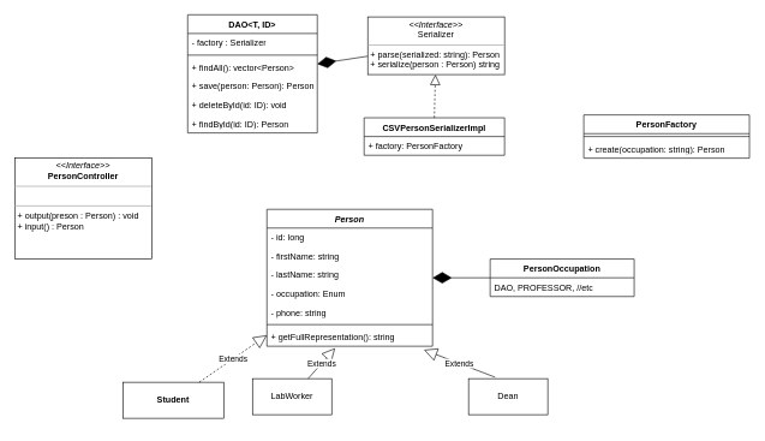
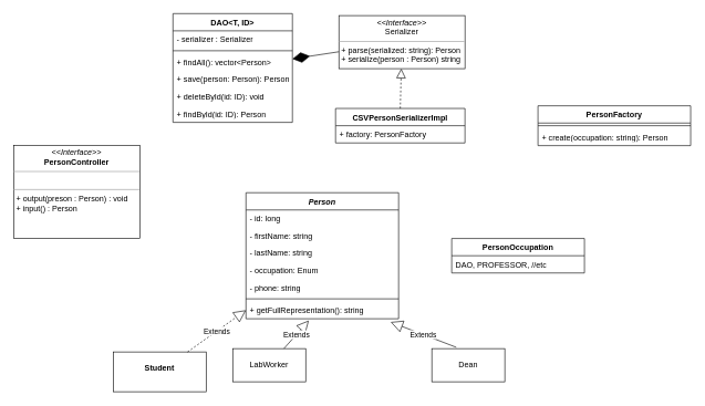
  <mxCell id="0" />
  <mxCell id="1" parent="0" />
  <mxCell id="2" value="&lt;i&gt;Person&lt;/i&gt;" style="swimlane;fontStyle=1;align=center;verticalAlign=top;childLayout=stackLayout;horizontal=1;startSize=26;horizontalStack=0;resizeParent=1;resizeParentMax=0;resizeLast=0;collapsible=1;marginBottom=0;whiteSpace=wrap;html=1;" parent="1" vertex="1"><mxGeometry x="370" y="290" width="230" height="190" as="geometry" /></mxCell>
  <mxCell id="3" value="- id: long" style="text;strokeColor=none;fillColor=none;align=left;verticalAlign=top;spacingLeft=4;spacingRight=4;overflow=hidden;rotatable=0;points=[[0,0.5],[1,0.5]];portConstraint=eastwest;whiteSpace=wrap;html=1;" parent="2" vertex="1"><mxGeometry y="26" width="230" height="26" as="geometry" /></mxCell>
  <mxCell id="4" value="- firstName: string" style="text;strokeColor=none;fillColor=none;align=left;verticalAlign=top;spacingLeft=4;spacingRight=4;overflow=hidden;rotatable=0;points=[[0,0.5],[1,0.5]];portConstraint=eastwest;whiteSpace=wrap;html=1;" parent="2" vertex="1"><mxGeometry y="52" width="230" height="26" as="geometry" /></mxCell>
  <mxCell id="5" value="- lastName: string" style="text;strokeColor=none;fillColor=none;align=left;verticalAlign=top;spacingLeft=4;spacingRight=4;overflow=hidden;rotatable=0;points=[[0,0.5],[1,0.5]];portConstraint=eastwest;whiteSpace=wrap;html=1;" parent="2" vertex="1"><mxGeometry y="78" width="230" height="26" as="geometry" /></mxCell>
  <mxCell id="6" value="- occupation: Enum" style="text;strokeColor=none;fillColor=none;align=left;verticalAlign=top;spacingLeft=4;spacingRight=4;overflow=hidden;rotatable=0;points=[[0,0.5],[1,0.5]];portConstraint=eastwest;whiteSpace=wrap;html=1;" parent="2" vertex="1"><mxGeometry y="104" width="230" height="26" as="geometry" /></mxCell>
  <mxCell id="7" value="- phone: string" style="text;strokeColor=none;fillColor=none;align=left;verticalAlign=top;spacingLeft=4;spacingRight=4;overflow=hidden;rotatable=0;points=[[0,0.5],[1,0.5]];portConstraint=eastwest;whiteSpace=wrap;html=1;" parent="2" vertex="1"><mxGeometry y="130" width="230" height="26" as="geometry" /></mxCell>
  <mxCell id="8" value="" style="line;strokeWidth=1;fillColor=none;align=left;verticalAlign=middle;spacingTop=-1;spacingLeft=3;spacingRight=3;rotatable=0;labelPosition=right;points=[];portConstraint=eastwest;strokeColor=inherit;" parent="2" vertex="1"><mxGeometry y="156" width="230" height="8" as="geometry" /></mxCell>
  <mxCell id="9" value="+ getFullRepresentation(): string" style="text;strokeColor=none;fillColor=none;align=left;verticalAlign=top;spacingLeft=4;spacingRight=4;overflow=hidden;rotatable=0;points=[[0,0.5],[1,0.5]];portConstraint=eastwest;whiteSpace=wrap;html=1;" parent="2" vertex="1"><mxGeometry y="164" width="230" height="26" as="geometry" /></mxCell>
  <mxCell id="10" value="&lt;p style=&quot;margin:0px;margin-top:4px;text-align:center;&quot;&gt;&lt;i&gt;&amp;lt;&amp;lt;Interface&amp;gt;&amp;gt;&lt;/i&gt;&lt;br&gt;Serializer&lt;/p&gt;&lt;hr size=&quot;1&quot;&gt;&lt;p style=&quot;margin:0px;margin-left:4px;&quot;&gt;+ parse(serialized: string): Person&lt;/p&gt;&lt;p style=&quot;margin:0px;margin-left:4px;&quot;&gt;+ serialize(person : Person) string&lt;/p&gt;" style="verticalAlign=top;align=left;overflow=fill;fontSize=12;fontFamily=Helvetica;html=1;whiteSpace=wrap;" parent="1" vertex="1"><mxGeometry x="510" y="23" width="190" height="80" as="geometry" /></mxCell>
  <mxCell id="11" value="DAO&amp;lt;T, ID&amp;gt;" style="swimlane;fontStyle=1;align=center;verticalAlign=top;childLayout=stackLayout;horizontal=1;startSize=26;horizontalStack=0;resizeParent=1;resizeParentMax=0;resizeLast=0;collapsible=1;marginBottom=0;whiteSpace=wrap;html=1;" parent="1" vertex="1"><mxGeometry x="260" y="20" width="180" height="164" as="geometry" /></mxCell>
- <mxCell id="12" value="- factory : Serializer" style="text;strokeColor=none;fillColor=none;align=left;verticalAlign=top;spacingLeft=4;spacingRight=4;overflow=hidden;rotatable=0;points=[[0,0.5],[1,0.5]];portConstraint=eastwest;whiteSpace=wrap;html=1;" parent="11" vertex="1"><mxGeometry y="26" width="180" height="26" as="geometry" /></mxCell>
+ <mxCell id="12" value="- serializer : Serializer" style="text;strokeColor=none;fillColor=none;align=left;verticalAlign=top;spacingLeft=4;spacingRight=4;overflow=hidden;rotatable=0;points=[[0,0.5],[1,0.5]];portConstraint=eastwest;whiteSpace=wrap;html=1;" parent="11" vertex="1"><mxGeometry y="26" width="180" height="26" as="geometry" /></mxCell>
  <mxCell id="13" value="" style="line;strokeWidth=1;fillColor=none;align=left;verticalAlign=middle;spacingTop=-1;spacingLeft=3;spacingRight=3;rotatable=0;labelPosition=right;points=[];portConstraint=eastwest;strokeColor=inherit;" parent="11" vertex="1"><mxGeometry y="52" width="180" height="8" as="geometry" /></mxCell>
  <mxCell id="14" value="+ findAll(): vector&amp;lt;Person&amp;gt;" style="text;strokeColor=none;fillColor=none;align=left;verticalAlign=top;spacingLeft=4;spacingRight=4;overflow=hidden;rotatable=0;points=[[0,0.5],[1,0.5]];portConstraint=eastwest;whiteSpace=wrap;html=1;" parent="11" vertex="1"><mxGeometry y="60" width="180" height="26" as="geometry" /></mxCell>
  <mxCell id="15" value="+ save(person: Person): Person" style="text;strokeColor=none;fillColor=none;align=left;verticalAlign=top;spacingLeft=4;spacingRight=4;overflow=hidden;rotatable=0;points=[[0,0.5],[1,0.5]];portConstraint=eastwest;whiteSpace=wrap;html=1;" parent="11" vertex="1"><mxGeometry y="86" width="180" height="26" as="geometry" /></mxCell>
  <mxCell id="16" value="+ deleteById(id: ID): void" style="text;strokeColor=none;fillColor=none;align=left;verticalAlign=top;spacingLeft=4;spacingRight=4;overflow=hidden;rotatable=0;points=[[0,0.5],[1,0.5]];portConstraint=eastwest;whiteSpace=wrap;html=1;" parent="11" vertex="1"><mxGeometry y="112" width="180" height="26" as="geometry" /></mxCell>
  <mxCell id="17" value="+ findById(id: ID): Person" style="text;strokeColor=none;fillColor=none;align=left;verticalAlign=top;spacingLeft=4;spacingRight=4;overflow=hidden;rotatable=0;points=[[0,0.5],[1,0.5]];portConstraint=eastwest;whiteSpace=wrap;html=1;" parent="11" vertex="1"><mxGeometry y="138" width="180" height="26" as="geometry" /></mxCell>
  <mxCell id="18" value="" style="endArrow=diamondThin;endFill=1;endSize=24;html=1;rounded=0;" parent="1" source="10" target="11" edge="1"><mxGeometry width="160" relative="1" as="geometry"><mxPoint x="380" y="160" as="sourcePoint" /><mxPoint x="540" y="160" as="targetPoint" /></mxGeometry></mxCell>
- <mxCell id="19" value="&lt;p style=&quot;margin:0px;margin-top:4px;text-align:center;&quot;&gt;&lt;br&gt;&lt;b&gt;Student&lt;/b&gt;&lt;/p&gt;" style="verticalAlign=top;align=left;overflow=fill;fontSize=12;fontFamily=Helvetica;html=1;whiteSpace=wrap;" parent="1" vertex="1"><mxGeometry x="170" y="530" width="140" height="50" as="geometry" /></mxCell>
+ <mxCell id="19" value="&lt;p style=&quot;margin:0px;margin-top:4px;text-align:center;&quot;&gt;&lt;br&gt;&lt;b&gt;Student&lt;/b&gt;&lt;/p&gt;" style="verticalAlign=top;align=left;overflow=fill;fontSize=12;fontFamily=Helvetica;html=1;whiteSpace=wrap;" parent="1" vertex="1"><mxGeometry x="170" y="530" width="140" height="60" as="geometry" /></mxCell>
  <mxCell id="20" value="Extends" style="endArrow=block;endSize=16;endFill=0;html=1;rounded=0;dashed=1;" parent="1" source="19" target="2" edge="1"><mxGeometry width="160" relative="1" as="geometry"><mxPoint x="420" y="640" as="sourcePoint" /><mxPoint x="580" y="640" as="targetPoint" /></mxGeometry></mxCell>
  <mxCell id="21" value="&lt;p style=&quot;margin:0px;margin-top:4px;text-align:center;&quot;&gt;&lt;i&gt;&amp;lt;&amp;lt;Interface&amp;gt;&amp;gt;&lt;/i&gt;&lt;br&gt;&lt;b&gt;PersonController&lt;/b&gt;&lt;/p&gt;&lt;hr size=&quot;1&quot;&gt;&lt;p style=&quot;margin:0px;margin-left:4px;&quot;&gt;&lt;br&gt;&lt;/p&gt;&lt;hr size=&quot;1&quot;&gt;&lt;p style=&quot;margin:0px;margin-left:4px;&quot;&gt;+ output(preson : Person) : void&lt;/p&gt;&lt;p style=&quot;margin:0px;margin-left:4px;&quot;&gt;+ input() : Person&lt;/p&gt;" style="verticalAlign=top;align=left;overflow=fill;fontSize=12;fontFamily=Helvetica;html=1;whiteSpace=wrap;" vertex="1" parent="1"><mxGeometry x="20" y="219" width="190" height="140" as="geometry" /></mxCell>
  <mxCell id="22" value="PersonFactory" style="swimlane;fontStyle=1;align=center;verticalAlign=top;childLayout=stackLayout;horizontal=1;startSize=26;horizontalStack=0;resizeParent=1;resizeParentMax=0;resizeLast=0;collapsible=1;marginBottom=0;whiteSpace=wrap;html=1;" vertex="1" parent="1"><mxGeometry x="810" y="159" width="230" height="60" as="geometry" /></mxCell>
  <mxCell id="23" value="" style="line;strokeWidth=1;fillColor=none;align=left;verticalAlign=middle;spacingTop=-1;spacingLeft=3;spacingRight=3;rotatable=0;labelPosition=right;points=[];portConstraint=eastwest;strokeColor=inherit;" vertex="1" parent="22"><mxGeometry y="26" width="230" height="8" as="geometry" /></mxCell>
  <mxCell id="24" value="+ create(occupation: string): Person" style="text;strokeColor=none;fillColor=none;align=left;verticalAlign=top;spacingLeft=4;spacingRight=4;overflow=hidden;rotatable=0;points=[[0,0.5],[1,0.5]];portConstraint=eastwest;whiteSpace=wrap;html=1;" vertex="1" parent="22"><mxGeometry y="34" width="230" height="26" as="geometry" /></mxCell>
  <mxCell id="25" value="CSVPersonSerializerImpl" style="swimlane;fontStyle=1;align=center;verticalAlign=top;childLayout=stackLayout;horizontal=1;startSize=26;horizontalStack=0;resizeParent=1;resizeParentMax=0;resizeLast=0;collapsible=1;marginBottom=0;whiteSpace=wrap;html=1;" vertex="1" parent="1"><mxGeometry x="505" y="163" width="195" height="52" as="geometry" /></mxCell>
  <mxCell id="26" value="+ factory: PersonFactory" style="text;strokeColor=none;fillColor=none;align=left;verticalAlign=top;spacingLeft=4;spacingRight=4;overflow=hidden;rotatable=0;points=[[0,0.5],[1,0.5]];portConstraint=eastwest;whiteSpace=wrap;html=1;" vertex="1" parent="25"><mxGeometry y="26" width="195" height="26" as="geometry" /></mxCell>
  <mxCell id="27" value="" style="endArrow=block;dashed=1;endFill=0;endSize=12;html=1;rounded=0;exitX=0.5;exitY=0;exitDx=0;exitDy=0;" edge="1" parent="1" source="25" target="10"><mxGeometry width="160" relative="1" as="geometry"><mxPoint x="605" y="170" as="sourcePoint" /><mxPoint x="470" y="260" as="targetPoint" /></mxGeometry></mxCell>
  <mxCell id="28" value="PersonOccupation" style="swimlane;fontStyle=1;align=center;verticalAlign=top;childLayout=stackLayout;horizontal=1;startSize=26;horizontalStack=0;resizeParent=1;resizeParentMax=0;resizeLast=0;collapsible=1;marginBottom=0;whiteSpace=wrap;html=1;" vertex="1" parent="1"><mxGeometry x="680" y="359" width="200" height="52" as="geometry" /></mxCell>
  <mxCell id="29" value="DAO, PROFESSOR, //etc" style="text;strokeColor=none;fillColor=none;align=left;verticalAlign=top;spacingLeft=4;spacingRight=4;overflow=hidden;rotatable=0;points=[[0,0.5],[1,0.5]];portConstraint=eastwest;whiteSpace=wrap;html=1;" vertex="1" parent="28"><mxGeometry y="26" width="200" height="26" as="geometry" /></mxCell>
- <mxCell id="30" value="" style="endArrow=diamondThin;endFill=1;endSize=24;html=1;rounded=0;" edge="1" parent="1" source="28" target="2"><mxGeometry width="160" relative="1" as="geometry"><mxPoint x="650" y="500" as="sourcePoint" /><mxPoint x="810" y="500" as="targetPoint" /></mxGeometry></mxCell>
  <mxCell id="31" value="LabWorker" style="html=1;whiteSpace=wrap;" vertex="1" parent="1"><mxGeometry x="350" y="525" width="110" height="50" as="geometry" /></mxCell>
  <mxCell id="32" value="Extends" style="endArrow=block;endSize=16;endFill=0;html=1;rounded=0;entryX=0.412;entryY=1.1;entryDx=0;entryDy=0;entryPerimeter=0;" edge="1" parent="1" source="31" target="9"><mxGeometry width="160" relative="1" as="geometry"><mxPoint x="348" y="550" as="sourcePoint" /><mxPoint x="405" y="490" as="targetPoint" /></mxGeometry></mxCell>
  <mxCell id="33" value="Dean" style="html=1;whiteSpace=wrap;" vertex="1" parent="1"><mxGeometry x="650" y="525" width="110" height="50" as="geometry" /></mxCell>
  <mxCell id="34" value="Extends" style="endArrow=block;endSize=16;endFill=0;html=1;rounded=0;entryX=0.948;entryY=1.192;entryDx=0;entryDy=0;entryPerimeter=0;exitX=0.335;exitY=-0.04;exitDx=0;exitDy=0;exitPerimeter=0;" edge="1" parent="1" source="33" target="9"><mxGeometry width="160" relative="1" as="geometry"><mxPoint x="600" y="555" as="sourcePoint" /><mxPoint x="558" y="490" as="targetPoint" /></mxGeometry></mxCell>
